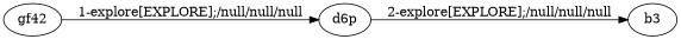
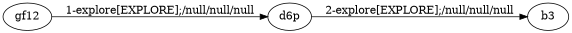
  digraph {
    rankdir=LR
-   gf12 [label=gf42]
+   gf12
    d6p
    n3 [label=b3]
    gf12 -> d6p [label="1-explore[EXPLORE];/null/null/null"]
    d6p -> n3 [label="2-explore[EXPLORE];/null/null/null"]
  }
